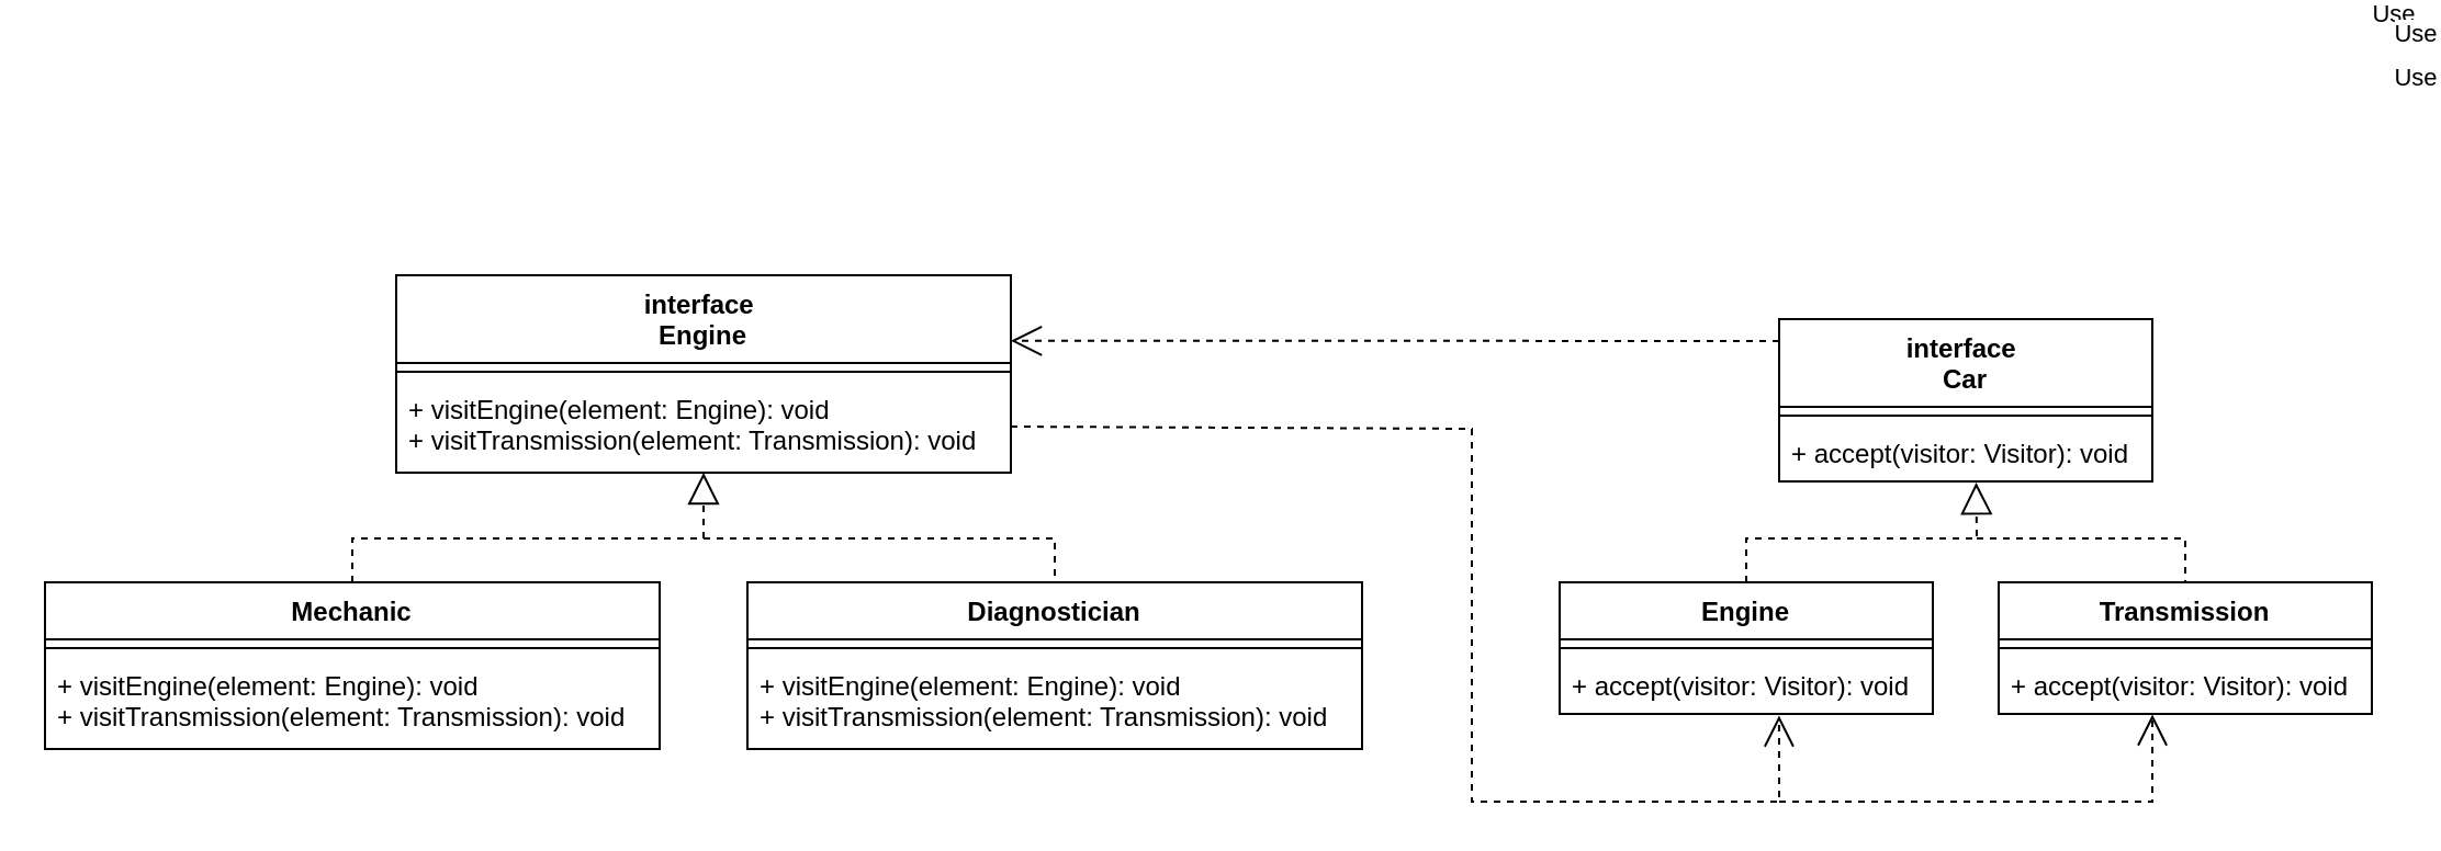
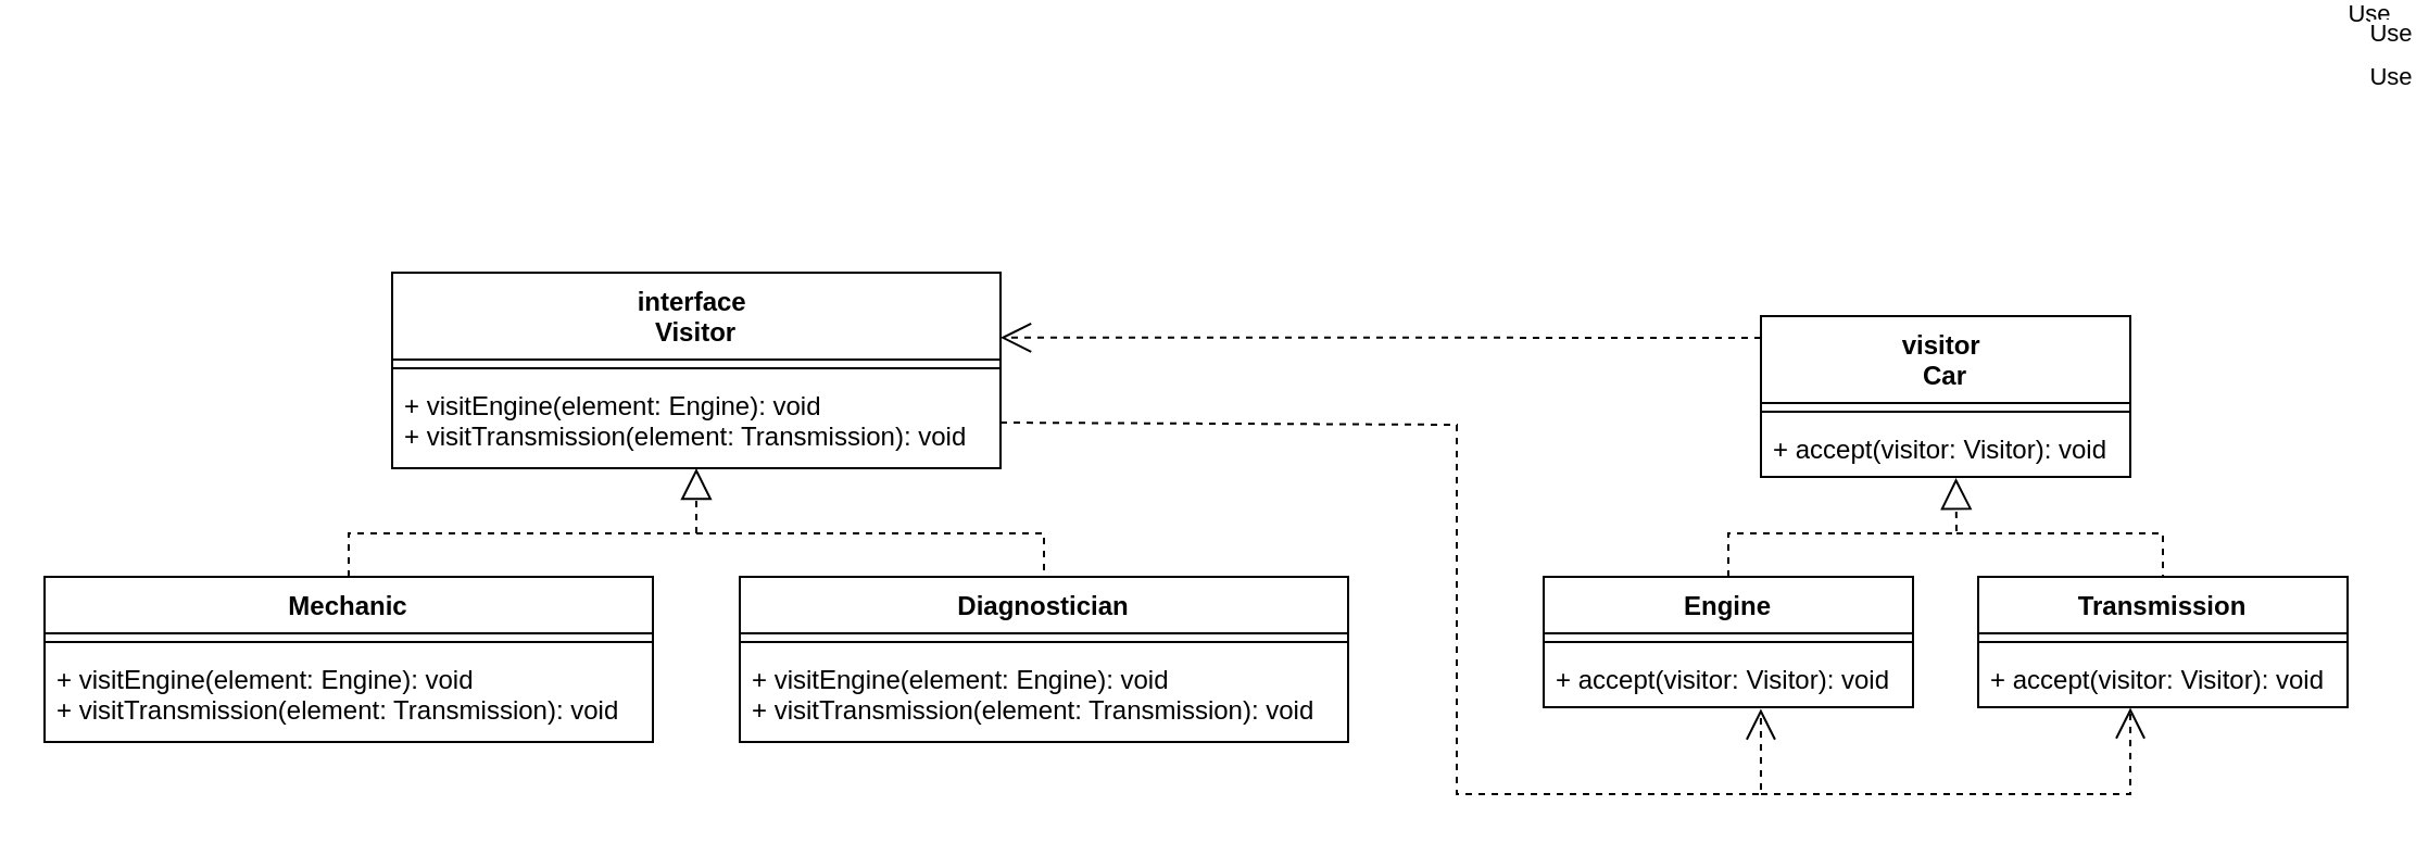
  <mxCell id="0" />
  <mxCell id="1" parent="0" />
- <mxCell id="2" value="interface &#10;Car" style="swimlane;fontStyle=1;align=center;verticalAlign=top;childLayout=stackLayout;horizontal=1;startSize=40;horizontalStack=0;resizeParent=1;resizeParentMax=0;resizeLast=0;collapsible=1;marginBottom=0;" vertex="1" parent="1"><mxGeometry x="810" y="40" width="170" height="74" as="geometry" /></mxCell>
+ <mxCell id="2" value="visitor &#10;Car" style="swimlane;fontStyle=1;align=center;verticalAlign=top;childLayout=stackLayout;horizontal=1;startSize=40;horizontalStack=0;resizeParent=1;resizeParentMax=0;resizeLast=0;collapsible=1;marginBottom=0;" vertex="1" parent="1"><mxGeometry x="810" y="40" width="170" height="74" as="geometry" /></mxCell>
  <mxCell id="3" value="" style="line;strokeWidth=1;fillColor=none;align=left;verticalAlign=middle;spacingTop=-1;spacingLeft=3;spacingRight=3;rotatable=0;labelPosition=right;points=[];portConstraint=eastwest;strokeColor=inherit;" vertex="1" parent="2"><mxGeometry y="40" width="170" height="8" as="geometry" /></mxCell>
  <mxCell id="4" value="+ accept(visitor: Visitor): void" style="text;strokeColor=none;fillColor=none;align=left;verticalAlign=top;spacingLeft=4;spacingRight=4;overflow=hidden;rotatable=0;points=[[0,0.5],[1,0.5]];portConstraint=eastwest;" vertex="1" parent="2"><mxGeometry y="48" width="170" height="26" as="geometry" /></mxCell>
  <mxCell id="5" value="Engine" style="swimlane;fontStyle=1;align=center;verticalAlign=top;childLayout=stackLayout;horizontal=1;startSize=26;horizontalStack=0;resizeParent=1;resizeParentMax=0;resizeLast=0;collapsible=1;marginBottom=0;" vertex="1" parent="1"><mxGeometry x="710" y="160" width="170" height="60" as="geometry" /></mxCell>
  <mxCell id="6" value="" style="line;strokeWidth=1;fillColor=none;align=left;verticalAlign=middle;spacingTop=-1;spacingLeft=3;spacingRight=3;rotatable=0;labelPosition=right;points=[];portConstraint=eastwest;strokeColor=inherit;" vertex="1" parent="5"><mxGeometry y="26" width="170" height="8" as="geometry" /></mxCell>
  <mxCell id="7" value="+ accept(visitor: Visitor): void" style="text;strokeColor=none;fillColor=none;align=left;verticalAlign=top;spacingLeft=4;spacingRight=4;overflow=hidden;rotatable=0;points=[[0,0.5],[1,0.5]];portConstraint=eastwest;" vertex="1" parent="5"><mxGeometry y="34" width="170" height="26" as="geometry" /></mxCell>
  <mxCell id="8" value="Transmission" style="swimlane;fontStyle=1;align=center;verticalAlign=top;childLayout=stackLayout;horizontal=1;startSize=26;horizontalStack=0;resizeParent=1;resizeParentMax=0;resizeLast=0;collapsible=1;marginBottom=0;" vertex="1" parent="1"><mxGeometry x="910" y="160" width="170" height="60" as="geometry" /></mxCell>
  <mxCell id="9" value="" style="line;strokeWidth=1;fillColor=none;align=left;verticalAlign=middle;spacingTop=-1;spacingLeft=3;spacingRight=3;rotatable=0;labelPosition=right;points=[];portConstraint=eastwest;strokeColor=inherit;" vertex="1" parent="8"><mxGeometry y="26" width="170" height="8" as="geometry" /></mxCell>
  <mxCell id="10" value="+ accept(visitor: Visitor): void" style="text;strokeColor=none;fillColor=none;align=left;verticalAlign=top;spacingLeft=4;spacingRight=4;overflow=hidden;rotatable=0;points=[[0,0.5],[1,0.5]];portConstraint=eastwest;" vertex="1" parent="8"><mxGeometry y="34" width="170" height="26" as="geometry" /></mxCell>
- <mxCell id="11" value="interface &#10;Engine" style="swimlane;fontStyle=1;align=center;verticalAlign=top;childLayout=stackLayout;horizontal=1;startSize=40;horizontalStack=0;resizeParent=1;resizeParentMax=0;resizeLast=0;collapsible=1;marginBottom=0;" vertex="1" parent="1"><mxGeometry x="180" y="20" width="280" height="90" as="geometry" /></mxCell>
+ <mxCell id="11" value="interface &#10;Visitor" style="swimlane;fontStyle=1;align=center;verticalAlign=top;childLayout=stackLayout;horizontal=1;startSize=40;horizontalStack=0;resizeParent=1;resizeParentMax=0;resizeLast=0;collapsible=1;marginBottom=0;" vertex="1" parent="1"><mxGeometry x="180" y="20" width="280" height="90" as="geometry" /></mxCell>
  <mxCell id="12" value="" style="line;strokeWidth=1;fillColor=none;align=left;verticalAlign=middle;spacingTop=-1;spacingLeft=3;spacingRight=3;rotatable=0;labelPosition=right;points=[];portConstraint=eastwest;strokeColor=inherit;" vertex="1" parent="11"><mxGeometry y="40" width="280" height="8" as="geometry" /></mxCell>
  <mxCell id="13" value="+ visitEngine(element: Engine): void&#10;+ visitTransmission(element: Transmission): void" style="text;strokeColor=none;fillColor=none;align=left;verticalAlign=top;spacingLeft=4;spacingRight=4;overflow=hidden;rotatable=0;points=[[0,0.5],[1,0.5]];portConstraint=eastwest;" vertex="1" parent="11"><mxGeometry y="48" width="280" height="42" as="geometry" /></mxCell>
  <mxCell id="14" value="Mechanic" style="swimlane;fontStyle=1;align=center;verticalAlign=top;childLayout=stackLayout;horizontal=1;startSize=26;horizontalStack=0;resizeParent=1;resizeParentMax=0;resizeLast=0;collapsible=1;marginBottom=0;" vertex="1" parent="1"><mxGeometry x="20" y="160" width="280" height="76" as="geometry" /></mxCell>
  <mxCell id="15" value="" style="line;strokeWidth=1;fillColor=none;align=left;verticalAlign=middle;spacingTop=-1;spacingLeft=3;spacingRight=3;rotatable=0;labelPosition=right;points=[];portConstraint=eastwest;strokeColor=inherit;" vertex="1" parent="14"><mxGeometry y="26" width="280" height="8" as="geometry" /></mxCell>
  <mxCell id="16" value="+ visitEngine(element: Engine): void&#10;+ visitTransmission(element: Transmission): void" style="text;strokeColor=none;fillColor=none;align=left;verticalAlign=top;spacingLeft=4;spacingRight=4;overflow=hidden;rotatable=0;points=[[0,0.5],[1,0.5]];portConstraint=eastwest;" vertex="1" parent="14"><mxGeometry y="34" width="280" height="42" as="geometry" /></mxCell>
  <mxCell id="17" value="Diagnostician" style="swimlane;fontStyle=1;align=center;verticalAlign=top;childLayout=stackLayout;horizontal=1;startSize=26;horizontalStack=0;resizeParent=1;resizeParentMax=0;resizeLast=0;collapsible=1;marginBottom=0;" vertex="1" parent="1"><mxGeometry x="340" y="160" width="280" height="76" as="geometry" /></mxCell>
  <mxCell id="18" value="" style="line;strokeWidth=1;fillColor=none;align=left;verticalAlign=middle;spacingTop=-1;spacingLeft=3;spacingRight=3;rotatable=0;labelPosition=right;points=[];portConstraint=eastwest;strokeColor=inherit;" vertex="1" parent="17"><mxGeometry y="26" width="280" height="8" as="geometry" /></mxCell>
  <mxCell id="19" value="+ visitEngine(element: Engine): void&#10;+ visitTransmission(element: Transmission): void" style="text;strokeColor=none;fillColor=none;align=left;verticalAlign=top;spacingLeft=4;spacingRight=4;overflow=hidden;rotatable=0;points=[[0,0.5],[1,0.5]];portConstraint=eastwest;" vertex="1" parent="17"><mxGeometry y="34" width="280" height="42" as="geometry" /></mxCell>
  <mxCell id="20" value="" style="endArrow=block;dashed=1;endFill=0;endSize=12;html=1;rounded=0;exitX=0.5;exitY=0;exitDx=0;exitDy=0;entryX=0.5;entryY=1;entryDx=0;entryDy=0;entryPerimeter=0;" edge="1" parent="1" source="14" target="13"><mxGeometry width="160" relative="1" as="geometry"><mxPoint x="300" y="170" as="sourcePoint" /><mxPoint x="460" y="170" as="targetPoint" /><Array as="points"><mxPoint x="160" y="140" /><mxPoint x="320" y="140" /></Array></mxGeometry></mxCell>
  <mxCell id="21" value="" style="endArrow=none;dashed=1;html=1;rounded=0;entryX=0.5;entryY=0;entryDx=0;entryDy=0;" edge="1" parent="1" target="17"><mxGeometry width="50" height="50" relative="1" as="geometry"><mxPoint x="320" y="140" as="sourcePoint" /><mxPoint x="400" y="150" as="targetPoint" /><Array as="points"><mxPoint x="480" y="140" /></Array></mxGeometry></mxCell>
  <mxCell id="22" value="" style="endArrow=block;dashed=1;endFill=0;endSize=12;html=1;rounded=0;exitX=0.5;exitY=0;exitDx=0;exitDy=0;entryX=0.528;entryY=1.02;entryDx=0;entryDy=0;entryPerimeter=0;" edge="1" parent="1" source="5" target="4"><mxGeometry width="160" relative="1" as="geometry"><mxPoint x="820" y="200" as="sourcePoint" /><mxPoint x="980" y="200" as="targetPoint" /><Array as="points"><mxPoint x="795" y="140" /><mxPoint x="900" y="140" /></Array></mxGeometry></mxCell>
  <mxCell id="23" value="" style="endArrow=none;dashed=1;html=1;rounded=0;entryX=0.5;entryY=0;entryDx=0;entryDy=0;" edge="1" parent="1" target="8"><mxGeometry width="50" height="50" relative="1" as="geometry"><mxPoint x="900" y="140" as="sourcePoint" /><mxPoint x="950" y="100" as="targetPoint" /><Array as="points"><mxPoint x="995" y="140" /></Array></mxGeometry></mxCell>
  <mxCell id="24" value="Use" style="endArrow=open;endSize=12;dashed=1;html=1;rounded=0;exitX=0;exitY=0.54;exitDx=0;exitDy=0;entryX=1;entryY=0.283;entryDx=0;entryDy=0;entryPerimeter=0;exitPerimeter=0;" edge="1" parent="1"><mxGeometry x="-1" y="-314" width="160" relative="1" as="geometry"><mxPoint x="810" y="49.96" as="sourcePoint" /><mxPoint x="460" y="49.886" as="targetPoint" /><mxPoint x="290" y="194" as="offset" /></mxGeometry></mxCell>
  <mxCell id="25" value="Use" style="endArrow=open;endSize=12;dashed=1;html=1;rounded=0;exitX=1;exitY=0.5;exitDx=0;exitDy=0;entryX=0.588;entryY=1.03;entryDx=0;entryDy=0;entryPerimeter=0;" edge="1" parent="1" source="13" target="7"><mxGeometry x="1" y="-426" width="160" relative="1" as="geometry"><mxPoint x="560" y="160" as="sourcePoint" /><mxPoint x="720" y="160" as="targetPoint" /><Array as="points"><mxPoint x="670" y="90" /><mxPoint x="670" y="260" /><mxPoint x="810" y="260" /></Array><mxPoint x="-146" y="-320" as="offset" /></mxGeometry></mxCell>
  <mxCell id="26" value="Use" style="endArrow=open;endSize=12;dashed=1;html=1;rounded=0;entryX=0.412;entryY=1.009;entryDx=0;entryDy=0;entryPerimeter=0;" edge="1" parent="1" target="10"><mxGeometry x="1" y="-333" width="160" relative="1" as="geometry"><mxPoint x="810" y="260" as="sourcePoint" /><mxPoint x="970" y="260" as="targetPoint" /><Array as="points"><mxPoint x="980" y="260" /></Array><mxPoint x="-213" y="-310" as="offset" /></mxGeometry></mxCell>
